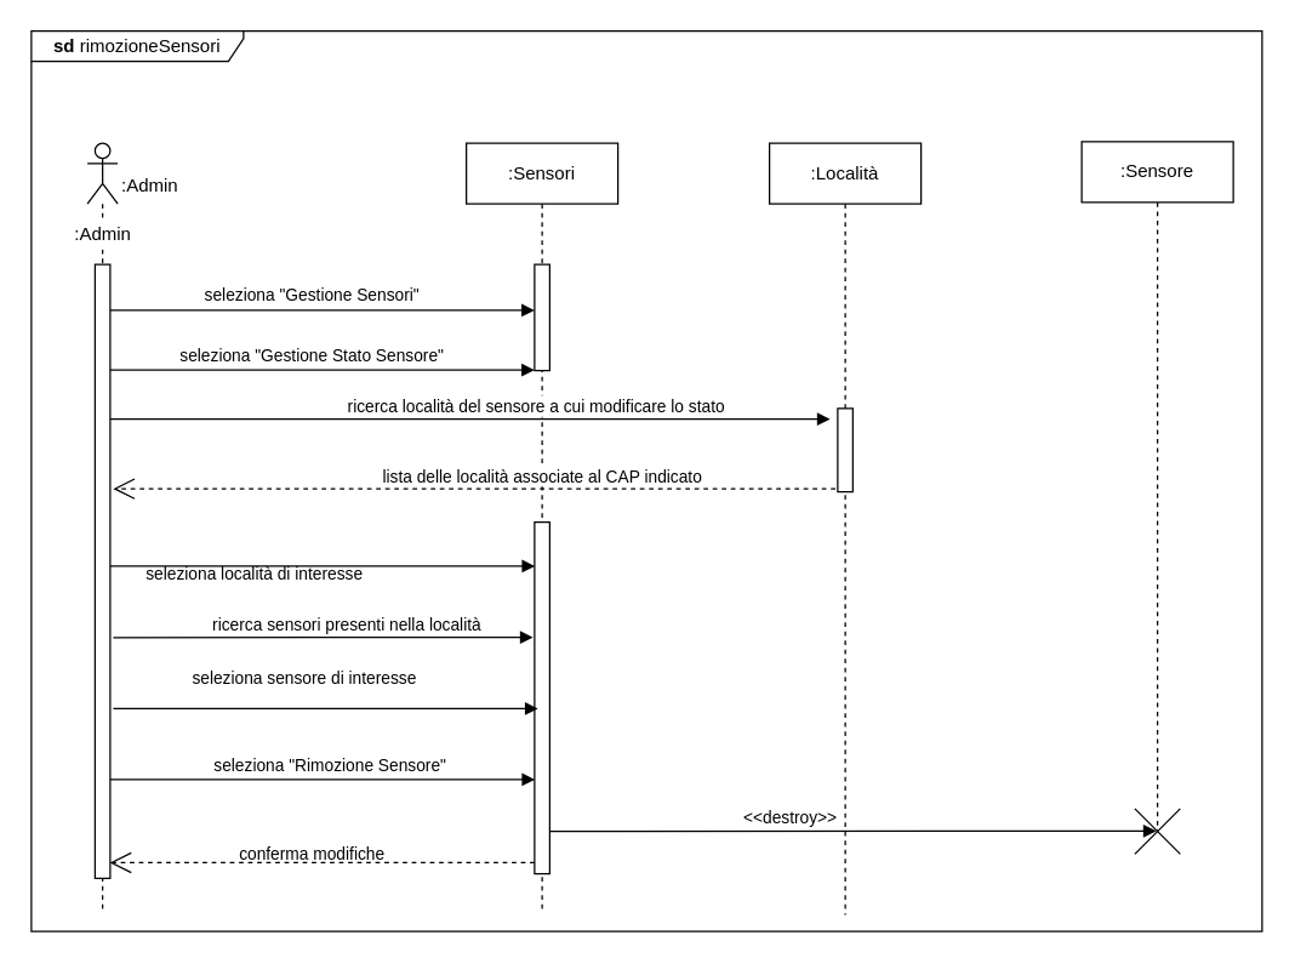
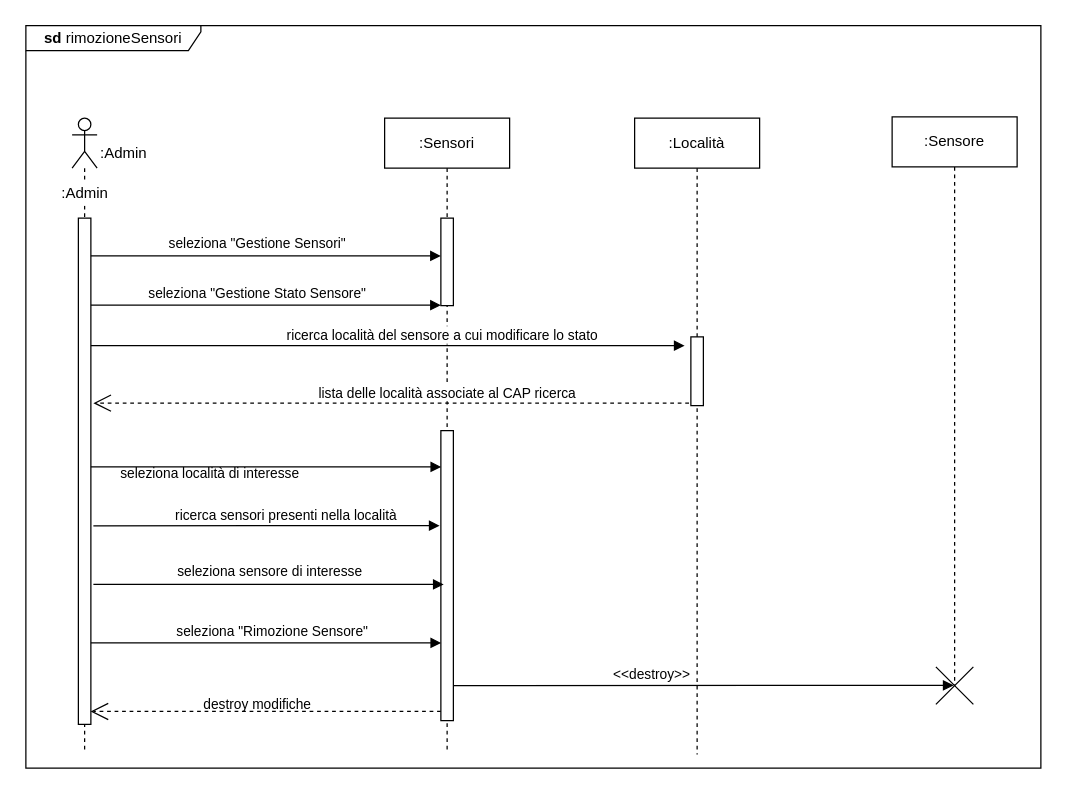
  <mxCell id="0" />
  <mxCell id="1" parent="0" />
  <mxCell id="2" value="&lt;b&gt;sd&lt;/b&gt; rimozioneSensori" style="shape=umlFrame;whiteSpace=wrap;html=1;width=140;height=20;" parent="1" vertex="1"><mxGeometry x="20" y="20" width="812" height="594" as="geometry" /></mxCell>
  <mxCell id="3" value=":Admin" style="text;html=1;strokeColor=none;align=center;verticalAlign=middle;whiteSpace=wrap;rounded=0;fillColor=#ffffff;" parent="1" vertex="1"><mxGeometry x="56.75" y="112" width="82.5" height="20" as="geometry" /></mxCell>
  <mxCell id="4" value="" style="endArrow=open;dashed=1;endFill=0;endSize=12;html=1;" edge="1" parent="1" source="17"><mxGeometry width="160" relative="1" as="geometry"><mxPoint x="540" y="324" as="sourcePoint" /><mxPoint x="74" y="322" as="targetPoint" /></mxGeometry></mxCell>
  <mxCell id="5" value="" style="shape=umlLifeline;participant=umlActor;perimeter=lifelinePerimeter;whiteSpace=wrap;html=1;container=1;collapsible=0;recursiveResize=0;verticalAlign=top;spacingTop=36;outlineConnect=0;" vertex="1" parent="1"><mxGeometry x="57" y="94" width="20" height="508" as="geometry" /></mxCell>
  <mxCell id="6" value="" style="html=1;points=[];perimeter=orthogonalPerimeter;" vertex="1" parent="5"><mxGeometry x="5" y="80" width="10" height="405" as="geometry" /></mxCell>
  <mxCell id="7" value=":Admin" style="text;html=1;strokeColor=none;align=center;verticalAlign=middle;whiteSpace=wrap;rounded=0;fillColor=#ffffff;" vertex="1" parent="1"><mxGeometry x="25.75" y="144" width="82.5" height="20" as="geometry" /></mxCell>
  <mxCell id="8" value="" style="html=1;verticalAlign=bottom;startArrow=none;endArrow=block;startSize=8;startFill=0;entryX=0;entryY=0.432;entryDx=0;entryDy=0;entryPerimeter=0;" edge="1" parent="1" source="6" target="10"><mxGeometry relative="1" as="geometry"><mxPoint x="87" y="204" as="sourcePoint" /><mxPoint x="351" y="204" as="targetPoint" /></mxGeometry></mxCell>
  <mxCell id="9" value=":Sensori" style="shape=umlLifeline;perimeter=lifelinePerimeter;whiteSpace=wrap;html=1;container=1;collapsible=0;recursiveResize=0;outlineConnect=0;" vertex="1" parent="1"><mxGeometry x="307" y="94" width="100" height="506" as="geometry" /></mxCell>
  <mxCell id="10" value="" style="html=1;points=[];perimeter=orthogonalPerimeter;" vertex="1" parent="9"><mxGeometry x="45" y="80" width="10" height="70" as="geometry" /></mxCell>
  <mxCell id="11" value="" style="html=1;points=[];perimeter=orthogonalPerimeter;" vertex="1" parent="9"><mxGeometry x="45" y="250" width="10" height="232" as="geometry" /></mxCell>
  <mxCell id="12" value="&lt;font style=&quot;font-size: 11px&quot;&gt;seleziona &quot;Gestione Sensori&quot;&lt;/font&gt;" style="text;html=1;align=center;verticalAlign=middle;resizable=0;points=[];autosize=1;" vertex="1" parent="1"><mxGeometry x="125.3" y="184" width="160" height="20" as="geometry" /></mxCell>
  <mxCell id="13" value="" style="html=1;verticalAlign=bottom;startArrow=none;endArrow=block;startSize=8;startFill=0;entryX=0;entryY=0.995;entryDx=0;entryDy=0;entryPerimeter=0;" edge="1" parent="1" source="6" target="10"><mxGeometry relative="1" as="geometry"><mxPoint x="87" y="244" as="sourcePoint" /><mxPoint x="351" y="248" as="targetPoint" /></mxGeometry></mxCell>
  <mxCell id="14" value="&lt;font style=&quot;font-size: 11px&quot;&gt;seleziona &quot;Gestione Stato Sensore&quot;&lt;/font&gt;" style="text;html=1;align=center;verticalAlign=middle;resizable=0;points=[];autosize=1;" vertex="1" parent="1"><mxGeometry x="110.3" y="224" width="190" height="20" as="geometry" /></mxCell>
  <mxCell id="15" value="" style="html=1;verticalAlign=bottom;startArrow=none;endArrow=block;startSize=8;startFill=0;" edge="1" parent="1" source="6"><mxGeometry relative="1" as="geometry"><mxPoint x="81" y="278" as="sourcePoint" /><mxPoint x="547" y="276" as="targetPoint" /></mxGeometry></mxCell>
- <mxCell id="16" value="lista delle località associate al CAP indicato" style="text;html=1;align=center;verticalAlign=middle;resizable=0;points=[];autosize=1;labelBackgroundColor=#ffffff;fontSize=11;" vertex="1" parent="1"><mxGeometry x="246" y="305" width="222" height="18" as="geometry" /></mxCell>
+ <mxCell id="16" value="lista delle località associate al CAP ricerca" style="text;html=1;align=center;verticalAlign=middle;resizable=0;points=[];autosize=1;labelBackgroundColor=#ffffff;fontSize=11;" vertex="1" parent="1"><mxGeometry x="246" y="305" width="222" height="18" as="geometry" /></mxCell>
  <mxCell id="17" value=":Località" style="shape=umlLifeline;perimeter=lifelinePerimeter;whiteSpace=wrap;html=1;container=1;collapsible=0;recursiveResize=0;outlineConnect=0;" vertex="1" parent="1"><mxGeometry x="507" y="94" width="100" height="509" as="geometry" /></mxCell>
  <mxCell id="18" value="" style="html=1;points=[];perimeter=orthogonalPerimeter;" vertex="1" parent="17"><mxGeometry x="45" y="175" width="10" height="55" as="geometry" /></mxCell>
  <mxCell id="19" value="&lt;span style=&quot;background-color: rgb(255 , 255 , 255)&quot;&gt;&lt;font style=&quot;font-size: 11px&quot;&gt;ricerca località del sensore a cui modificare lo stato&lt;/font&gt;&lt;/span&gt;" style="text;html=1;align=center;verticalAlign=middle;resizable=0;points=[];autosize=1;" vertex="1" parent="1"><mxGeometry x="223" y="258" width="260" height="20" as="geometry" /></mxCell>
  <mxCell id="20" value="seleziona località di interesse" style="text;html=1;align=center;verticalAlign=middle;resizable=0;points=[];autosize=1;fontSize=11;" vertex="1" parent="1"><mxGeometry x="90" y="369" width="154" height="18" as="geometry" /></mxCell>
  <mxCell id="21" value="" style="html=1;verticalAlign=bottom;startArrow=none;endArrow=block;startSize=8;startFill=0;entryX=0.026;entryY=0.17;entryDx=0;entryDy=0;entryPerimeter=0;" edge="1" parent="1"><mxGeometry relative="1" as="geometry"><mxPoint x="72" y="373" as="sourcePoint" /><mxPoint x="352.26" y="373" as="targetPoint" /></mxGeometry></mxCell>
  <mxCell id="22" value="" style="endArrow=open;dashed=1;endFill=0;endSize=12;html=1;entryX=0.981;entryY=0.986;entryDx=0;entryDy=0;entryPerimeter=0;" edge="1" parent="1"><mxGeometry width="160" relative="1" as="geometry"><mxPoint x="351.97" y="568.66" as="sourcePoint" /><mxPoint x="71.78" y="568.66" as="targetPoint" /></mxGeometry></mxCell>
- <mxCell id="23" value="conferma modifiche" style="text;html=1;align=center;verticalAlign=middle;resizable=0;points=[];autosize=1;fontSize=11;" vertex="1" parent="1"><mxGeometry x="150.27" y="553" width="110" height="20" as="geometry" /></mxCell>
+ <mxCell id="23" value="destroy modifiche" style="text;html=1;align=center;verticalAlign=middle;resizable=0;points=[];autosize=1;fontSize=11;" vertex="1" parent="1"><mxGeometry x="150.27" y="553" width="110" height="20" as="geometry" /></mxCell>
  <mxCell id="24" value="seleziona &quot;Rimozione Sensore&quot;" style="text;html=1;align=center;verticalAlign=middle;resizable=0;points=[];autosize=1;fontSize=11;" vertex="1" parent="1"><mxGeometry x="134.97" y="496" width="164" height="18" as="geometry" /></mxCell>
  <mxCell id="25" value="" style="html=1;verticalAlign=bottom;startArrow=none;endArrow=block;startSize=8;startFill=0;entryX=0.026;entryY=0.17;entryDx=0;entryDy=0;entryPerimeter=0;" edge="1" parent="1"><mxGeometry relative="1" as="geometry"><mxPoint x="71.97" y="513.8" as="sourcePoint" /><mxPoint x="352.23" y="513.8" as="targetPoint" /></mxGeometry></mxCell>
  <mxCell id="26" value="" style="html=1;verticalAlign=bottom;startArrow=none;endArrow=block;startSize=8;startFill=0;exitX=1;exitY=0.271;exitDx=0;exitDy=0;exitPerimeter=0;" edge="1" parent="1"><mxGeometry relative="1" as="geometry"><mxPoint x="74" y="420.167" as="sourcePoint" /><mxPoint x="351" y="420" as="targetPoint" /></mxGeometry></mxCell>
  <mxCell id="27" value="&lt;span style=&quot;background-color: rgb(255 , 255 , 255)&quot;&gt;&lt;font style=&quot;font-size: 11px&quot;&gt;ricerca sensori presenti nella località&lt;/font&gt;&lt;/span&gt;" style="text;html=1;align=center;verticalAlign=middle;resizable=0;points=[];autosize=1;" vertex="1" parent="1"><mxGeometry x="134" y="402" width="188" height="19" as="geometry" /></mxCell>
- <mxCell id="28" value="seleziona sensore di interesse" style="text;html=1;align=center;verticalAlign=middle;resizable=0;points=[];autosize=1;fontSize=11;" vertex="1" parent="1"><mxGeometry x="120" y="438" width="159" height="18" as="geometry" /></mxCell>
+ <mxCell id="28" value="seleziona sensore di interesse" style="text;html=1;align=center;verticalAlign=middle;resizable=0;points=[];autosize=1;fontSize=11;" vertex="1" parent="1"><mxGeometry x="135" y="448" width="159" height="18" as="geometry" /></mxCell>
  <mxCell id="29" value="" style="html=1;verticalAlign=bottom;startArrow=none;endArrow=block;startSize=8;startFill=0;entryX=0.026;entryY=0.17;entryDx=0;entryDy=0;entryPerimeter=0;" edge="1" parent="1"><mxGeometry relative="1" as="geometry"><mxPoint x="74" y="467" as="sourcePoint" /><mxPoint x="354.26" y="467" as="targetPoint" /></mxGeometry></mxCell>
  <mxCell id="30" value=":Sensore" style="shape=umlLifeline;perimeter=lifelinePerimeter;whiteSpace=wrap;html=1;container=1;collapsible=0;recursiveResize=0;outlineConnect=0;" vertex="1" parent="1"><mxGeometry x="713" y="93" width="100" height="455" as="geometry" /></mxCell>
  <mxCell id="31" value="" style="shape=umlDestroy;" vertex="1" parent="1"><mxGeometry x="748" y="533" width="30" height="30" as="geometry" /></mxCell>
  <mxCell id="32" value="&amp;nbsp;&amp;lt;&amp;lt;destroy&amp;gt;&amp;gt;" style="html=1;verticalAlign=bottom;startArrow=none;endArrow=block;startSize=8;startFill=0;entryX=0.473;entryY=0.493;entryDx=0;entryDy=0;entryPerimeter=0;" edge="1" parent="1" target="31"><mxGeometry x="-0.214" relative="1" as="geometry"><mxPoint x="362" y="548" as="sourcePoint" /><mxPoint x="766" y="548" as="targetPoint" /><mxPoint as="offset" /></mxGeometry></mxCell>
